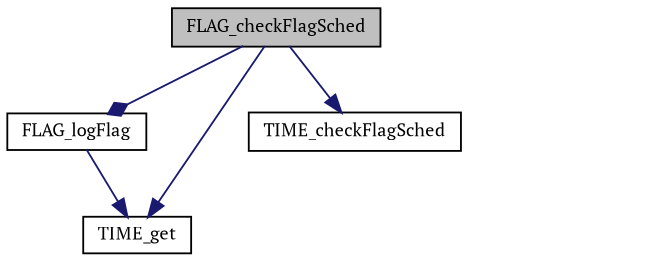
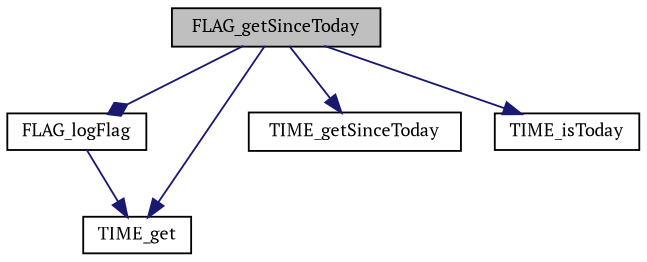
  digraph {
    fontname="PT Serif"
    rankdir=TB
    node [color=black fillcolor=white fontname="PT Serif" fontsize=10 shape=record style=filled]
    edge [arrowhead=normal color=midnightblue fontname="PT Serif" fontsize=10 labelfontname=Helvetica labelfontsize=10 style=solid]
-   n1 [fillcolor=grey75 fontcolor=black height=0.2 label=FLAG_checkFlagSched width=0.4]
+   n1 [fillcolor=grey75 fontcolor=black height=0.2 label=FLAG_getSinceToday width=0.4]
    n2 [height=0.2 label=FLAG_logFlag width=0.4]
    n3 [height=0.2 label=TIME_get width=0.4]
-   n4 [height=0.2 label=TIME_checkFlagSched width=0.4]
+   n4 [height=0.2 label=TIME_getSinceToday width=0.4]
+   n5 [height=0.2 label=TIME_isToday width=0.4]
    n1 -> n2 [arrowhead=diamond]
    n1 -> n3
    n1 -> n4
+   n1 -> n5
    n2 -> n3
  }
